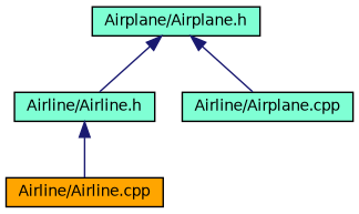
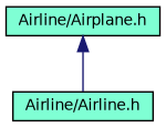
  digraph {
    fontname="DejaVu Sans"
    node [color=black fillcolor=aquamarine fontname="DejaVu Sans" fontsize=10 shape=record style=filled]
    edge [color=midnightblue dir=back fontname="DejaVu Sans" fontsize=10 labelfontname=Helvetica labelfontsize=10 style=solid]
-   n1 [fontcolor=black height=0.2 label="Airplane/Airplane.h" width=0.4]
+   n1 [fontcolor=black height=0.2 label="Airline/Airplane.h" width=0.4]
    n2 [height=0.2 label="Airline/Airline.h" width=0.4]
-   n3 [height=0.2 label="Airline/Airplane.cpp" width=0.4]
-   n4 [fillcolor=orange height=0.2 label="Airline/Airline.cpp" width=0.4]
    n1 -> n2
-   n1 -> n3
-   n2 -> n4
  }
